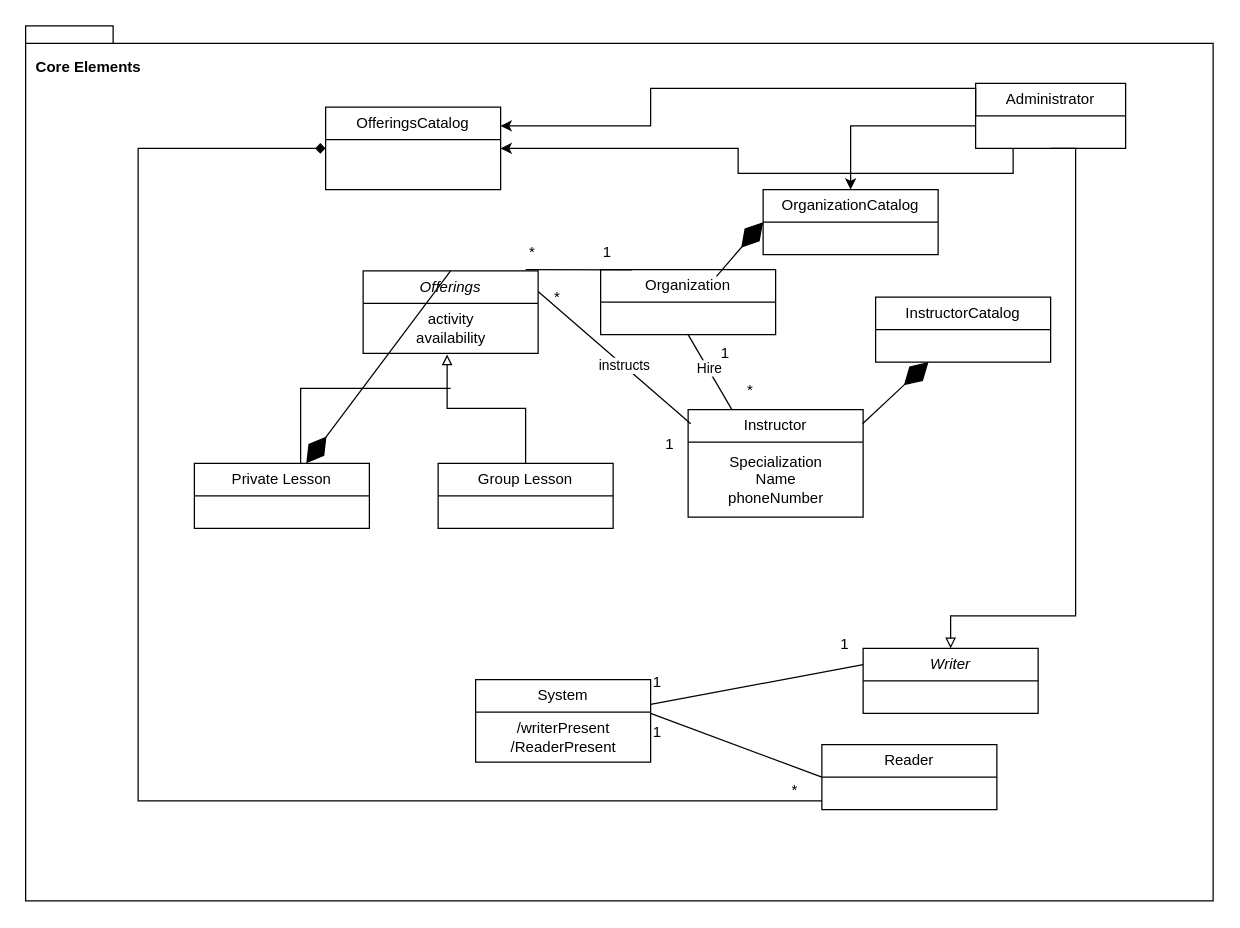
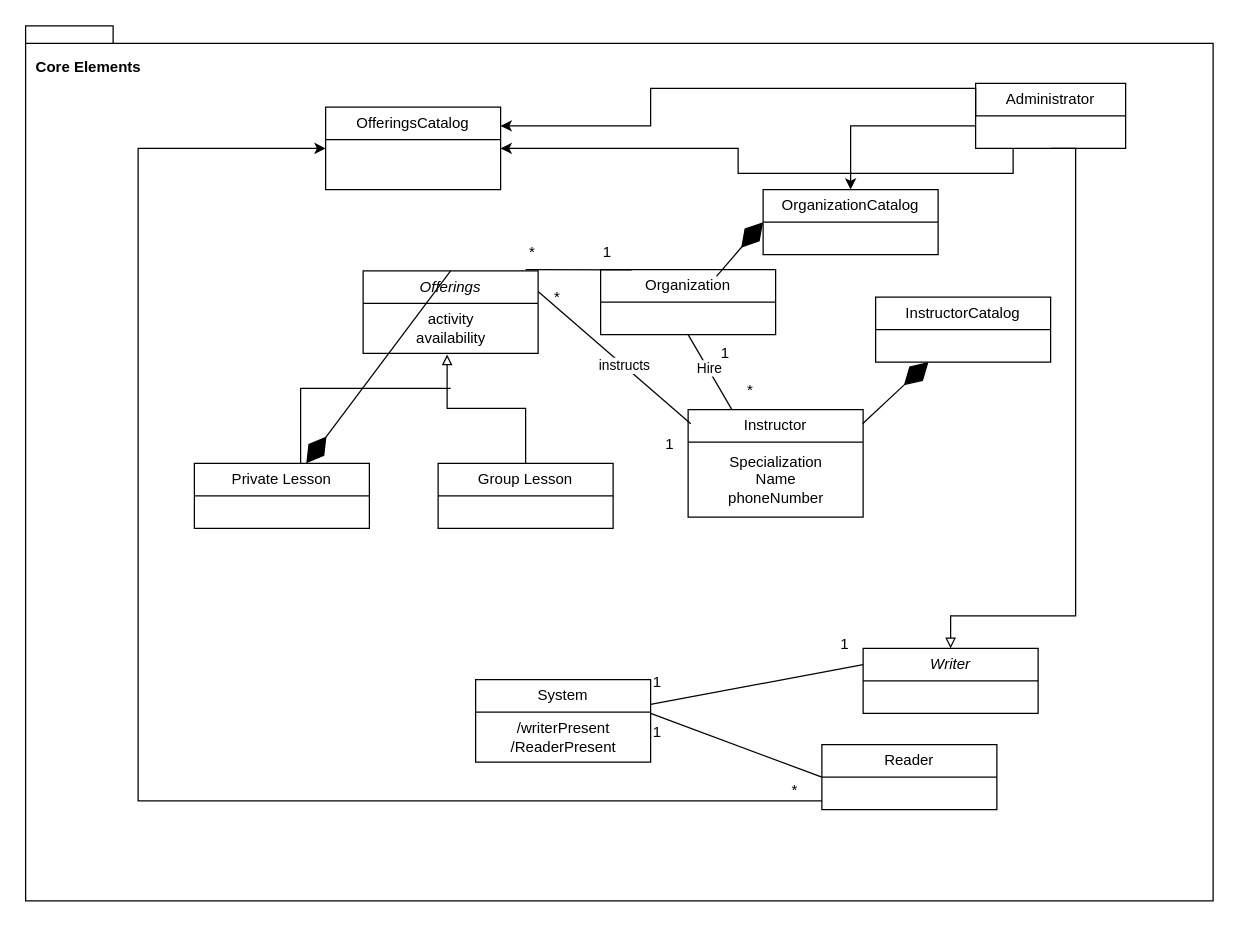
  <mxCell id="0" />
  <mxCell id="1" parent="0" />
  <mxCell id="2" value="" style="shape=folder;fontStyle=1;spacingTop=10;tabWidth=40;tabHeight=14;tabPosition=left;html=1;whiteSpace=wrap;" parent="1" vertex="1"><mxGeometry x="20" y="20" width="950" height="700" as="geometry" /></mxCell>
  <mxCell id="3" value="Organization" style="swimlane;fontStyle=0;childLayout=stackLayout;horizontal=1;startSize=26;fillColor=none;horizontalStack=0;resizeParent=1;resizeParentMax=0;resizeLast=0;collapsible=1;marginBottom=0;whiteSpace=wrap;html=1;" parent="1" vertex="1"><mxGeometry x="480" y="215" width="140" height="52" as="geometry" /></mxCell>
  <mxCell id="4" value="&lt;i&gt;Offerings&lt;/i&gt;" style="swimlane;fontStyle=0;childLayout=stackLayout;horizontal=1;startSize=26;fillColor=none;horizontalStack=0;resizeParent=1;resizeParentMax=0;resizeLast=0;collapsible=1;marginBottom=0;whiteSpace=wrap;html=1;" parent="1" vertex="1"><mxGeometry x="290" y="216" width="140" height="66" as="geometry" /></mxCell>
  <mxCell id="5" value="activity&lt;div&gt;availability&lt;/div&gt;" style="text;html=1;align=center;verticalAlign=middle;resizable=0;points=[];autosize=1;strokeColor=none;fillColor=none;" parent="4" vertex="1"><mxGeometry y="26" width="140" height="40" as="geometry" /></mxCell>
  <mxCell id="6" style="edgeStyle=orthogonalEdgeStyle;rounded=0;orthogonalLoop=1;jettySize=auto;html=1;endArrow=none;endFill=0;" parent="1" source="7" edge="1"><mxGeometry relative="1" as="geometry"><mxPoint x="360" y="310" as="targetPoint" /><Array as="points"><mxPoint x="240" y="310" /></Array></mxGeometry></mxCell>
  <mxCell id="7" value="Private Lesson" style="swimlane;fontStyle=0;childLayout=stackLayout;horizontal=1;startSize=26;fillColor=none;horizontalStack=0;resizeParent=1;resizeParentMax=0;resizeLast=0;collapsible=1;marginBottom=0;whiteSpace=wrap;html=1;" parent="1" vertex="1"><mxGeometry x="155" y="370" width="140" height="52" as="geometry" /></mxCell>
  <mxCell id="8" value="Group Lesson" style="swimlane;fontStyle=0;childLayout=stackLayout;horizontal=1;startSize=26;fillColor=none;horizontalStack=0;resizeParent=1;resizeParentMax=0;resizeLast=0;collapsible=1;marginBottom=0;whiteSpace=wrap;html=1;" parent="1" vertex="1"><mxGeometry x="350" y="370" width="140" height="52" as="geometry" /></mxCell>
  <mxCell id="9" style="edgeStyle=orthogonalEdgeStyle;rounded=0;orthogonalLoop=1;jettySize=auto;html=1;exitX=0.5;exitY=0;exitDx=0;exitDy=0;entryX=0.48;entryY=1.024;entryDx=0;entryDy=0;entryPerimeter=0;endArrow=block;endFill=0;" parent="1" source="8" target="5" edge="1"><mxGeometry relative="1" as="geometry" /></mxCell>
  <mxCell id="10" value="Instructor" style="swimlane;fontStyle=0;childLayout=stackLayout;horizontal=1;startSize=26;fillColor=none;horizontalStack=0;resizeParent=1;resizeParentMax=0;resizeLast=0;collapsible=1;marginBottom=0;whiteSpace=wrap;html=1;" parent="1" vertex="1"><mxGeometry x="550" y="327" width="140" height="86" as="geometry" /></mxCell>
  <mxCell id="11" value="Specialization&lt;div&gt;Name&lt;/div&gt;&lt;div&gt;phoneNumber&lt;/div&gt;" style="text;html=1;align=center;verticalAlign=middle;resizable=0;points=[];autosize=1;strokeColor=none;fillColor=none;" parent="10" vertex="1"><mxGeometry y="26" width="140" height="60" as="geometry" /></mxCell>
  <mxCell id="12" value="Core Elements" style="text;align=center;fontStyle=1;verticalAlign=middle;spacingLeft=3;spacingRight=3;strokeColor=none;rotatable=0;points=[[0,0.5],[1,0.5]];portConstraint=eastwest;html=1;" parent="1" vertex="1"><mxGeometry x="30" y="40" width="80" height="26" as="geometry" /></mxCell>
  <mxCell id="13" value="" style="endArrow=none;html=1;rounded=0;entryX=0.5;entryY=1;entryDx=0;entryDy=0;exitX=0.25;exitY=0;exitDx=0;exitDy=0;" parent="1" source="10" target="3" edge="1"><mxGeometry width="50" height="50" relative="1" as="geometry"><mxPoint x="120" y="220" as="sourcePoint" /><mxPoint x="170" y="170" as="targetPoint" /></mxGeometry></mxCell>
  <mxCell id="14" value="Hire" style="edgeLabel;html=1;align=center;verticalAlign=middle;resizable=0;points=[];" parent="13" vertex="1" connectable="0"><mxGeometry x="0.087" y="-1" relative="1" as="geometry"><mxPoint as="offset" /></mxGeometry></mxCell>
  <mxCell id="15" value="1" style="text;html=1;align=center;verticalAlign=middle;resizable=0;points=[];autosize=1;strokeColor=none;fillColor=none;" parent="1" vertex="1"><mxGeometry x="520" y="340" width="30" height="30" as="geometry" /></mxCell>
  <mxCell id="16" value="*" style="text;html=1;align=center;verticalAlign=middle;resizable=0;points=[];autosize=1;strokeColor=none;fillColor=none;" parent="1" vertex="1"><mxGeometry x="430" y="222" width="30" height="30" as="geometry" /></mxCell>
  <mxCell id="17" value="InstructorCatalog" style="swimlane;fontStyle=0;childLayout=stackLayout;horizontal=1;startSize=26;fillColor=none;horizontalStack=0;resizeParent=1;resizeParentMax=0;resizeLast=0;collapsible=1;marginBottom=0;whiteSpace=wrap;html=1;" parent="1" vertex="1"><mxGeometry x="700" y="237" width="140" height="52" as="geometry" /></mxCell>
  <mxCell id="18" value="" style="endArrow=diamondThin;endFill=1;endSize=24;html=1;rounded=0;exitX=0.997;exitY=0.132;exitDx=0;exitDy=0;exitPerimeter=0;" parent="1" source="10" target="17" edge="1"><mxGeometry width="160" relative="1" as="geometry"><mxPoint x="250" y="280" as="sourcePoint" /><mxPoint x="410" y="280" as="targetPoint" /></mxGeometry></mxCell>
  <mxCell id="19" value="OrganizationCatalog" style="swimlane;fontStyle=0;childLayout=stackLayout;horizontal=1;startSize=26;fillColor=none;horizontalStack=0;resizeParent=1;resizeParentMax=0;resizeLast=0;collapsible=1;marginBottom=0;whiteSpace=wrap;html=1;" parent="1" vertex="1"><mxGeometry x="610" y="151" width="140" height="52" as="geometry" /></mxCell>
  <mxCell id="20" value="" style="endArrow=diamondThin;endFill=1;endSize=24;html=1;rounded=0;exitX=0.662;exitY=0.104;exitDx=0;exitDy=0;entryX=0;entryY=0.5;entryDx=0;entryDy=0;exitPerimeter=0;" parent="1" source="3" target="19" edge="1"><mxGeometry width="160" relative="1" as="geometry"><mxPoint x="250" y="280" as="sourcePoint" /><mxPoint x="410" y="280" as="targetPoint" /></mxGeometry></mxCell>
  <mxCell id="21" value="" style="endArrow=none;html=1;rounded=0;entryX=1;entryY=0.25;entryDx=0;entryDy=0;exitX=0.015;exitY=0.132;exitDx=0;exitDy=0;exitPerimeter=0;" parent="1" source="10" target="4" edge="1"><mxGeometry width="50" height="50" relative="1" as="geometry"><mxPoint x="300" y="300" as="sourcePoint" /><mxPoint x="350" y="250" as="targetPoint" /></mxGeometry></mxCell>
  <mxCell id="22" value="instructs" style="edgeLabel;html=1;align=center;verticalAlign=middle;resizable=0;points=[];" parent="21" vertex="1" connectable="0"><mxGeometry x="-0.124" relative="1" as="geometry"><mxPoint as="offset" /></mxGeometry></mxCell>
  <mxCell id="23" value="System" style="swimlane;fontStyle=0;childLayout=stackLayout;horizontal=1;startSize=26;fillColor=none;horizontalStack=0;resizeParent=1;resizeParentMax=0;resizeLast=0;collapsible=1;marginBottom=0;whiteSpace=wrap;html=1;" parent="1" vertex="1"><mxGeometry x="380" y="543" width="140" height="66" as="geometry" /></mxCell>
  <mxCell id="24" value="/writerPresent&lt;div&gt;/ReaderPresent&lt;/div&gt;" style="text;html=1;align=center;verticalAlign=middle;resizable=0;points=[];autosize=1;strokeColor=none;fillColor=none;" parent="23" vertex="1"><mxGeometry y="26" width="140" height="40" as="geometry" /></mxCell>
- <mxCell id="25" style="edgeStyle=orthogonalEdgeStyle;rounded=0;orthogonalLoop=1;jettySize=auto;html=1;entryX=0;entryY=0.5;entryDx=0;entryDy=0;endArrow=diamond;" parent="1" source="26" target="38" edge="1"><mxGeometry relative="1" as="geometry"><Array as="points"><mxPoint x="110" y="640" /><mxPoint x="110" y="118" /></Array></mxGeometry></mxCell>
+ <mxCell id="25" style="edgeStyle=orthogonalEdgeStyle;rounded=0;orthogonalLoop=1;jettySize=auto;html=1;entryX=0;entryY=0.5;entryDx=0;entryDy=0;" parent="1" source="26" target="38" edge="1"><mxGeometry relative="1" as="geometry"><Array as="points"><mxPoint x="110" y="640" /><mxPoint x="110" y="118" /></Array></mxGeometry></mxCell>
  <mxCell id="26" value="Reader" style="swimlane;fontStyle=0;childLayout=stackLayout;horizontal=1;startSize=26;fillColor=none;horizontalStack=0;resizeParent=1;resizeParentMax=0;resizeLast=0;collapsible=1;marginBottom=0;whiteSpace=wrap;html=1;" parent="1" vertex="1"><mxGeometry x="657" y="595" width="140" height="52" as="geometry" /></mxCell>
  <mxCell id="27" value="&lt;i&gt;Writer&lt;/i&gt;" style="swimlane;fontStyle=0;childLayout=stackLayout;horizontal=1;startSize=26;fillColor=none;horizontalStack=0;resizeParent=1;resizeParentMax=0;resizeLast=0;collapsible=1;marginBottom=0;whiteSpace=wrap;html=1;" parent="1" vertex="1"><mxGeometry x="690" y="518" width="140" height="52" as="geometry" /></mxCell>
  <mxCell id="28" value="" style="endArrow=none;html=1;rounded=0;entryX=0;entryY=0.5;entryDx=0;entryDy=0;" parent="1" target="26" edge="1"><mxGeometry width="50" height="50" relative="1" as="geometry"><mxPoint x="520" y="570" as="sourcePoint" /><mxPoint x="570" y="520" as="targetPoint" /></mxGeometry></mxCell>
  <mxCell id="29" value="1" style="text;html=1;align=center;verticalAlign=middle;resizable=0;points=[];autosize=1;strokeColor=none;fillColor=none;" parent="1" vertex="1"><mxGeometry x="510" y="530" width="30" height="30" as="geometry" /></mxCell>
  <mxCell id="30" value="*" style="text;html=1;align=center;verticalAlign=middle;resizable=0;points=[];autosize=1;strokeColor=none;fillColor=none;" parent="1" vertex="1"><mxGeometry x="620" y="617" width="30" height="30" as="geometry" /></mxCell>
  <mxCell id="31" value="" style="endArrow=none;html=1;rounded=0;entryX=0;entryY=0.25;entryDx=0;entryDy=0;" parent="1" source="23" target="27" edge="1"><mxGeometry width="50" height="50" relative="1" as="geometry"><mxPoint x="470" y="360" as="sourcePoint" /><mxPoint x="670" y="490" as="targetPoint" /></mxGeometry></mxCell>
  <mxCell id="32" value="1" style="text;html=1;align=center;verticalAlign=middle;resizable=0;points=[];autosize=1;strokeColor=none;fillColor=none;" parent="1" vertex="1"><mxGeometry x="510" y="570" width="30" height="30" as="geometry" /></mxCell>
  <mxCell id="33" value="1" style="text;html=1;align=center;verticalAlign=middle;resizable=0;points=[];autosize=1;strokeColor=none;fillColor=none;" parent="1" vertex="1"><mxGeometry x="660" y="500" width="30" height="30" as="geometry" /></mxCell>
  <mxCell id="34" style="edgeStyle=orthogonalEdgeStyle;rounded=0;orthogonalLoop=1;jettySize=auto;html=1;exitX=0.5;exitY=1;exitDx=0;exitDy=0;entryX=0.5;entryY=0;entryDx=0;entryDy=0;endArrow=block;endFill=0;" parent="1" source="37" target="27" edge="1"><mxGeometry relative="1" as="geometry"><Array as="points"><mxPoint x="860" y="118" /><mxPoint x="860" y="492" /><mxPoint x="760" y="492" /></Array></mxGeometry></mxCell>
  <mxCell id="35" style="edgeStyle=orthogonalEdgeStyle;rounded=0;orthogonalLoop=1;jettySize=auto;html=1;entryX=0.5;entryY=0;entryDx=0;entryDy=0;" parent="1" source="37" target="19" edge="1"><mxGeometry relative="1" as="geometry"><Array as="points"><mxPoint x="680" y="100" /></Array></mxGeometry></mxCell>
  <mxCell id="36" style="edgeStyle=orthogonalEdgeStyle;rounded=0;orthogonalLoop=1;jettySize=auto;html=1;exitX=0.25;exitY=1;exitDx=0;exitDy=0;" parent="1" source="37" target="38" edge="1"><mxGeometry relative="1" as="geometry" /></mxCell>
  <mxCell id="37" value="&lt;p&gt;Administrator&lt;/p&gt;" style="swimlane;fontStyle=0;childLayout=stackLayout;horizontal=1;startSize=26;fillColor=none;horizontalStack=0;resizeParent=1;resizeParentMax=0;resizeLast=0;collapsible=1;marginBottom=0;whiteSpace=wrap;html=1;" parent="1" vertex="1"><mxGeometry x="780" y="66" width="120" height="52" as="geometry" /></mxCell>
  <mxCell id="38" value="OfferingsCatalog" style="swimlane;fontStyle=0;childLayout=stackLayout;horizontal=1;startSize=26;fillColor=none;horizontalStack=0;resizeParent=1;resizeParentMax=0;resizeLast=0;collapsible=1;marginBottom=0;whiteSpace=wrap;html=1;" parent="1" vertex="1"><mxGeometry x="260" y="85" width="140" height="66" as="geometry" /></mxCell>
  <mxCell id="39" value="" style="endArrow=diamondThin;endFill=1;endSize=24;html=1;rounded=0;exitX=0.5;exitY=0;exitDx=0;exitDy=0;" parent="1" source="4" target="7" edge="1"><mxGeometry width="160" relative="1" as="geometry"><mxPoint x="420" y="330" as="sourcePoint" /><mxPoint x="580" y="330" as="targetPoint" /></mxGeometry></mxCell>
  <mxCell id="40" style="edgeStyle=orthogonalEdgeStyle;rounded=0;orthogonalLoop=1;jettySize=auto;html=1;exitX=0;exitY=0.5;exitDx=0;exitDy=0;" parent="1" source="37" edge="1"><mxGeometry relative="1" as="geometry"><mxPoint x="400" y="100" as="targetPoint" /><Array as="points"><mxPoint x="780" y="70" /><mxPoint x="520" y="70" /><mxPoint x="520" y="100" /></Array></mxGeometry></mxCell>
  <mxCell id="41" value="*" style="text;html=1;align=center;verticalAlign=middle;whiteSpace=wrap;rounded=0;" parent="1" vertex="1"><mxGeometry x="570" y="297" width="60" height="30" as="geometry" /></mxCell>
  <mxCell id="42" value="1" style="text;html=1;align=center;verticalAlign=middle;whiteSpace=wrap;rounded=0;" parent="1" vertex="1"><mxGeometry x="550" y="267" width="60" height="30" as="geometry" /></mxCell>
  <mxCell id="43" value="" style="endArrow=none;html=1;rounded=0;entryX=0.178;entryY=0.005;entryDx=0;entryDy=0;entryPerimeter=0;" parent="1" target="3" edge="1"><mxGeometry width="50" height="50" relative="1" as="geometry"><mxPoint x="420" y="215" as="sourcePoint" /><mxPoint x="470" y="170" as="targetPoint" /></mxGeometry></mxCell>
  <mxCell id="44" value="*" style="text;html=1;align=center;verticalAlign=middle;resizable=0;points=[];autosize=1;strokeColor=none;fillColor=none;" parent="1" vertex="1"><mxGeometry x="410" y="186" width="30" height="30" as="geometry" /></mxCell>
  <mxCell id="45" value="1" style="text;html=1;align=center;verticalAlign=middle;resizable=0;points=[];autosize=1;strokeColor=none;fillColor=none;" parent="1" vertex="1"><mxGeometry x="470" y="186" width="30" height="30" as="geometry" /></mxCell>
